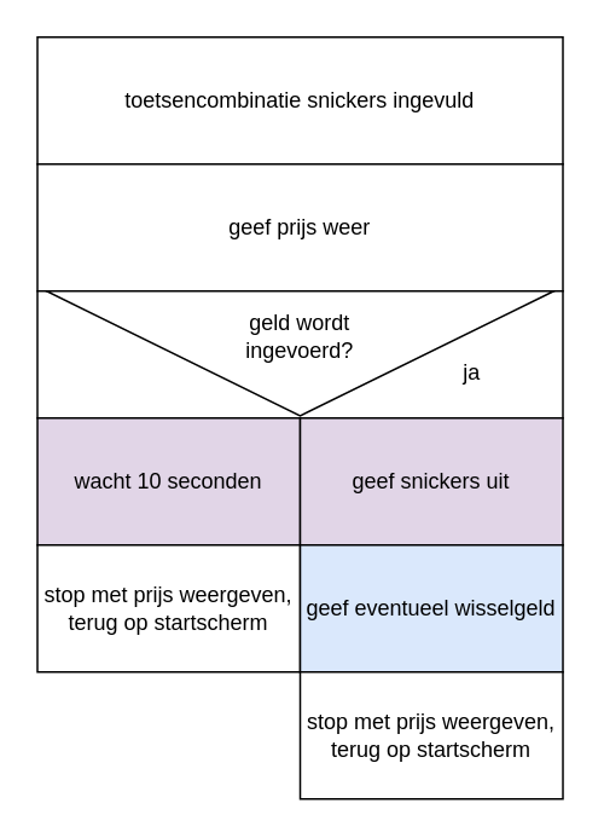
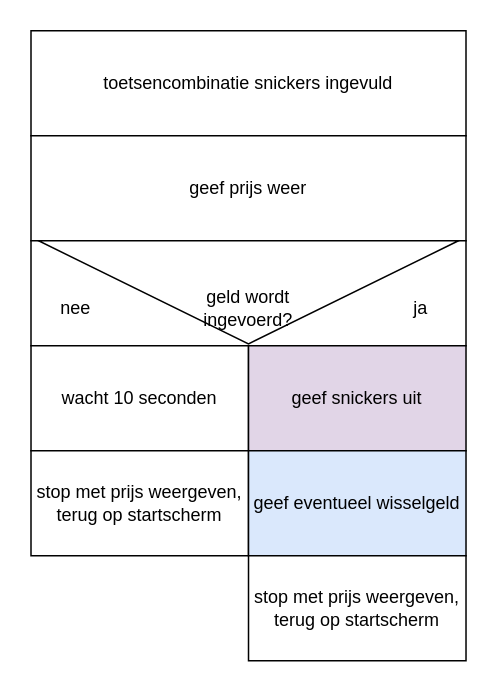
  <mxCell id="0" />
  <mxCell id="1" parent="0" />
  <mxCell id="2" value="toetsencombinatie snickers ingevuld" style="rounded=0;whiteSpace=wrap;html=1;" vertex="1" parent="1"><mxGeometry x="20" y="20" width="290" height="70" as="geometry" /></mxCell>
  <mxCell id="3" value="geef prijs weer" style="rounded=0;whiteSpace=wrap;html=1;" vertex="1" parent="1"><mxGeometry x="20" y="90" width="290" height="70" as="geometry" /></mxCell>
  <mxCell id="4" value="" style="rounded=0;whiteSpace=wrap;html=1;" vertex="1" parent="1"><mxGeometry x="20" y="160" width="290" height="70" as="geometry" /></mxCell>
  <mxCell id="5" value="" style="triangle;whiteSpace=wrap;html=1;rotation=90;" vertex="1" parent="1"><mxGeometry x="130.63" y="54.38" width="68.75" height="280" as="geometry" /></mxCell>
- <mxCell id="6" value="geld wordt ingevoerd?" style="text;html=1;strokeColor=none;fillColor=none;align=center;verticalAlign=middle;whiteSpace=wrap;rounded=0;" vertex="1" parent="1"><mxGeometry x="135.01" y="170" width="60" height="30" as="geometry" /></mxCell>
- <mxCell id="8" value="ja" style="text;html=1;strokeColor=none;fillColor=none;align=center;verticalAlign=middle;whiteSpace=wrap;rounded=0;" vertex="1" parent="1"><mxGeometry x="230" y="190" width="60" height="30" as="geometry" /></mxCell>
- <mxCell id="9" value="wacht 10 seconden" style="rounded=0;whiteSpace=wrap;html=1;strokeWidth=1;fillColor=#e1d5e7;" vertex="1" parent="1"><mxGeometry x="20.01" y="230" width="145" height="70" as="geometry" /></mxCell>
+ <mxCell id="6" value="geld wordt ingevoerd?" style="text;html=1;strokeColor=none;fillColor=none;align=center;verticalAlign=middle;whiteSpace=wrap;rounded=0;" vertex="1" parent="1"><mxGeometry x="135.01" y="190" width="60" height="30" as="geometry" /></mxCell>
+ <mxCell id="7" value="nee" style="text;html=1;strokeColor=none;fillColor=none;align=center;verticalAlign=middle;whiteSpace=wrap;rounded=0;" vertex="1" parent="1"><mxGeometry x="20" y="190" width="60" height="30" as="geometry" /></mxCell>
+ <mxCell id="8" value="ja" style="text;html=1;strokeColor=none;fillColor=none;align=center;verticalAlign=middle;whiteSpace=wrap;rounded=0;" vertex="1" parent="1"><mxGeometry x="250" y="190" width="60" height="30" as="geometry" /></mxCell>
+ <mxCell id="9" value="wacht 10 seconden" style="rounded=0;whiteSpace=wrap;html=1;strokeWidth=1;" vertex="1" parent="1"><mxGeometry x="20.01" y="230" width="145" height="70" as="geometry" /></mxCell>
  <mxCell id="10" value="geef snickers uit" style="rounded=0;whiteSpace=wrap;html=1;strokeWidth=1;fillColor=#e1d5e7;" vertex="1" parent="1"><mxGeometry x="165.01" y="230" width="145" height="70" as="geometry" /></mxCell>
  <mxCell id="11" value="stop met prijs weergeven, terug op startscherm" style="rounded=0;whiteSpace=wrap;html=1;strokeWidth=1;" vertex="1" parent="1"><mxGeometry x="20" y="300" width="145" height="70" as="geometry" /></mxCell>
  <mxCell id="12" value="geef eventueel wisselgeld" style="rounded=0;whiteSpace=wrap;html=1;strokeWidth=1;fillColor=#dae8fc;" vertex="1" parent="1"><mxGeometry x="165.01" y="300" width="145" height="70" as="geometry" /></mxCell>
  <mxCell id="13" value="stop met prijs weergeven, terug op startscherm" style="rounded=0;whiteSpace=wrap;html=1;strokeWidth=1;" vertex="1" parent="1"><mxGeometry x="165.01" y="370" width="145" height="70" as="geometry" /></mxCell>
